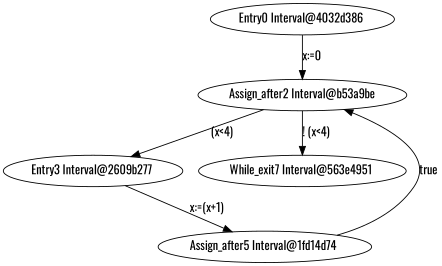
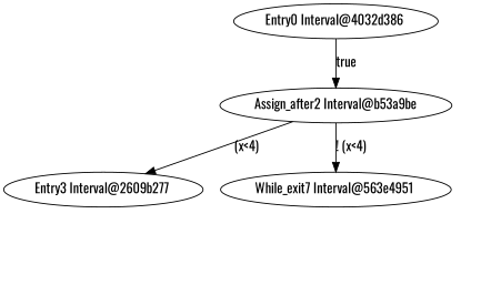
  digraph {
    fontname=Oswald
    node [fontname=Oswald]
    edge [fontname=Oswald]
    n1 [label="Assign_after2 Interval@b53a9be"]
    "Entry0 Interval@4032d386 "
    "Entry3 Interval@2609b277 "
    "While_exit7 Interval@563e4951 "
-   "Assign_after5 Interval@1fd14d74 "
    n1 -> "Entry3 Interval@2609b277 " [label="(x<4)"]
    n1 -> "While_exit7 Interval@563e4951 " [label="! (x<4)"]
-   "Entry0 Interval@4032d386 " -> n1 [label="x:=0"]
-   "Entry3 Interval@2609b277 " -> "Assign_after5 Interval@1fd14d74 " [label="x:=(x+1)"]
-   "Assign_after5 Interval@1fd14d74 " -> n1 [label=true]
+   "Entry0 Interval@4032d386 " -> n1 [label=true]
  }
